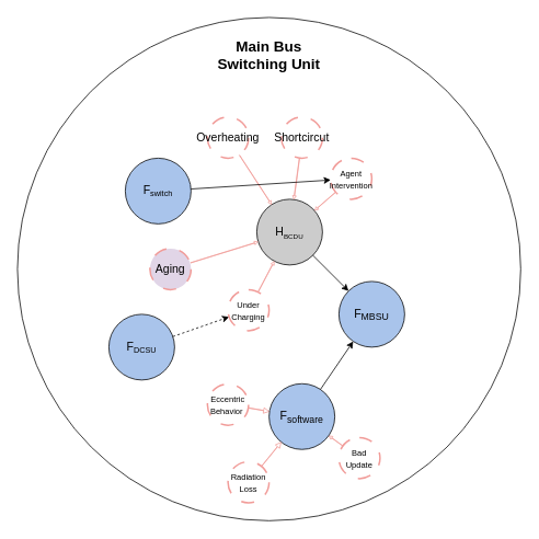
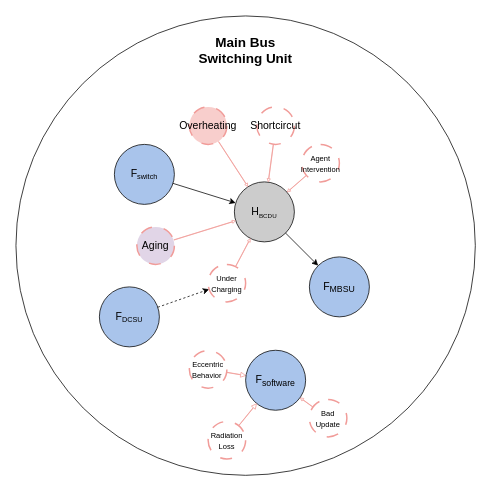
  <mxCell id="0" />
  <mxCell id="1" parent="0" />
  <mxCell id="2" value="" style="ellipse;whiteSpace=wrap;html=1;aspect=fixed;" vertex="1" parent="1"><mxGeometry x="20.75" y="20.75" width="612.5" height="612.5" as="geometry" /></mxCell>
  <mxCell id="3" value="&lt;span style=&quot;font-size: 14px;&quot;&gt;F&lt;/span&gt;&lt;span style=&quot;font-size: 11.667px;&quot;&gt;&lt;sub&gt;DCSU&lt;/sub&gt;&lt;/span&gt;" style="ellipse;whiteSpace=wrap;html=1;aspect=fixed;fillColor=#A9C4EB;" vertex="1" parent="1"><mxGeometry x="132" y="382" width="80" height="80" as="geometry" /></mxCell>
- <mxCell id="4" value="&lt;font style=&quot;font-size: 14px;&quot;&gt;Overheating&lt;/font&gt;" style="ellipse;whiteSpace=wrap;html=1;aspect=fixed;fillColor=#FFFFFF;strokeColor=#F19C99;strokeWidth=2;dashed=1;dashPattern=8 8;" vertex="1" parent="1"><mxGeometry x="252" y="142" width="50" height="50" as="geometry" /></mxCell>
+ <mxCell id="4" value="&lt;font style=&quot;font-size: 14px;&quot;&gt;Overheating&lt;/font&gt;" style="ellipse;whiteSpace=wrap;html=1;aspect=fixed;fillColor=#f8cecc;strokeColor=#F19C99;strokeWidth=2;dashed=1;dashPattern=8 8;" vertex="1" parent="1"><mxGeometry x="252" y="142" width="50" height="50" as="geometry" /></mxCell>
  <mxCell id="5" value="&lt;font style=&quot;font-size: 14px;&quot;&gt;H&lt;/font&gt;&lt;font size=&quot;1&quot; style=&quot;&quot;&gt;&lt;sub&gt;BCDU&lt;/sub&gt;&lt;/font&gt;" style="ellipse;whiteSpace=wrap;html=1;aspect=fixed;fillColor=#CCCCCC;" vertex="1" parent="1"><mxGeometry x="312" y="242" width="80" height="80" as="geometry" /></mxCell>
  <mxCell id="6" value="" style="shape=flexArrow;endArrow=classic;html=1;rounded=0;width=0.323;endSize=1.065;endWidth=2.981;strokeColor=#F19C99;" edge="1" parent="1" source="4" target="5"><mxGeometry width="50" height="50" relative="1" as="geometry"><mxPoint x="967.003" y="261.641" as="sourcePoint" /><mxPoint x="1013" y="255" as="targetPoint" /></mxGeometry></mxCell>
  <mxCell id="7" value="" style="shape=flexArrow;endArrow=classic;html=1;rounded=0;width=0.323;endSize=1.065;endWidth=2.981;strokeColor=#F19C99;" edge="1" parent="1" source="12" target="5"><mxGeometry width="50" height="50" relative="1" as="geometry"><mxPoint x="402" y="322" as="sourcePoint" /><mxPoint x="462" y="232" as="targetPoint" /></mxGeometry></mxCell>
  <mxCell id="8" value="&lt;font style=&quot;font-size: 14px;&quot;&gt;Shortcircut&lt;/font&gt;" style="ellipse;whiteSpace=wrap;html=1;aspect=fixed;fillColor=#FFFFFF;strokeColor=#F19C99;strokeWidth=2;dashed=1;dashPattern=8 8;" vertex="1" parent="1"><mxGeometry x="342" y="142" width="50" height="50" as="geometry" /></mxCell>
  <mxCell id="9" value="" style="shape=flexArrow;endArrow=classic;html=1;rounded=0;width=0.323;endSize=1.065;endWidth=2.981;strokeColor=#F19C99;" edge="1" parent="1" source="8" target="5"><mxGeometry width="50" height="50" relative="1" as="geometry"><mxPoint x="1099" y="176" as="sourcePoint" /><mxPoint x="1074" y="216" as="targetPoint" /></mxGeometry></mxCell>
  <mxCell id="10" value="&lt;font style=&quot;font-size: 10px;&quot;&gt;Agent Intervention&lt;/font&gt;" style="ellipse;whiteSpace=wrap;html=1;aspect=fixed;fillColor=#FFFFFF;strokeColor=#F19C99;strokeWidth=2;dashed=1;dashPattern=8 8;direction=north;" vertex="1" parent="1"><mxGeometry x="402" y="192" width="50" height="50" as="geometry" /></mxCell>
  <mxCell id="11" value="" style="shape=flexArrow;endArrow=classic;html=1;rounded=0;width=0.323;endSize=1.065;endWidth=2.981;strokeColor=#F19C99;" edge="1" parent="1" source="10" target="5"><mxGeometry width="50" height="50" relative="1" as="geometry"><mxPoint x="401" y="326" as="sourcePoint" /><mxPoint x="436" y="297" as="targetPoint" /></mxGeometry></mxCell>
  <mxCell id="12" value="&lt;font style=&quot;font-size: 14px;&quot;&gt;Aging&lt;/font&gt;" style="ellipse;whiteSpace=wrap;html=1;aspect=fixed;fillColor=#e1d5e7;strokeColor=#F19C99;strokeWidth=2;dashed=1;dashPattern=8 8;" vertex="1" parent="1"><mxGeometry x="182" y="302" width="50" height="50" as="geometry" /></mxCell>
  <mxCell id="13" value="" style="endArrow=classic;html=1;rounded=0;dashed=1;" edge="1" parent="1" source="3" target="14"><mxGeometry width="50" height="50" relative="1" as="geometry"><mxPoint x="236" y="411" as="sourcePoint" /><mxPoint x="392" y="352" as="targetPoint" /></mxGeometry></mxCell>
  <mxCell id="14" value="&lt;font style=&quot;font-size: 10px;&quot;&gt;Under Charging&lt;/font&gt;" style="ellipse;whiteSpace=wrap;html=1;aspect=fixed;fillColor=#FFFFFF;strokeColor=#F19C99;strokeWidth=2;dashed=1;dashPattern=8 8;direction=north;" vertex="1" parent="1"><mxGeometry x="277" y="352" width="50" height="50" as="geometry" /></mxCell>
  <mxCell id="15" value="" style="shape=flexArrow;endArrow=classic;html=1;rounded=0;width=0.323;endSize=1.065;endWidth=2.981;strokeColor=#F19C99;" edge="1" parent="1" source="14" target="5"><mxGeometry width="50" height="50" relative="1" as="geometry"><mxPoint x="942" y="308" as="sourcePoint" /><mxPoint x="1002" y="310" as="targetPoint" /></mxGeometry></mxCell>
  <mxCell id="16" value="" style="endArrow=classic;html=1;rounded=0;" edge="1" parent="1" source="5" target="17"><mxGeometry width="50" height="50" relative="1" as="geometry"><mxPoint x="392" y="372" as="sourcePoint" /><mxPoint x="438" y="378" as="targetPoint" /></mxGeometry></mxCell>
  <mxCell id="17" value="&lt;span style=&quot;font-size: 14px;&quot;&gt;F&lt;sub&gt;MBSU&lt;/sub&gt;&lt;/span&gt;" style="ellipse;whiteSpace=wrap;html=1;aspect=fixed;fillColor=#A9C4EB;" vertex="1" parent="1"><mxGeometry x="412" y="342" width="80" height="80" as="geometry" /></mxCell>
  <mxCell id="18" value="&lt;font size=&quot;1&quot;&gt;Eccentric Behavior&amp;nbsp;&lt;/font&gt;" style="ellipse;whiteSpace=wrap;html=1;aspect=fixed;fillColor=#FFFFFF;strokeColor=#F19C99;strokeWidth=2;dashed=1;dashPattern=8 8;" vertex="1" parent="1"><mxGeometry x="252" y="467" width="50" height="50" as="geometry" /></mxCell>
  <mxCell id="19" value="" style="shape=flexArrow;endArrow=classic;html=1;rounded=0;width=0.323;endSize=1.065;endWidth=2.981;strokeColor=#F19C99;" edge="1" parent="1" source="24" target="21"><mxGeometry width="50" height="50" relative="1" as="geometry"><mxPoint x="272" y="595.5" as="sourcePoint" /><mxPoint x="138" y="318.5" as="targetPoint" /></mxGeometry></mxCell>
  <mxCell id="20" value="" style="shape=flexArrow;endArrow=classic;html=1;rounded=0;width=0.323;endSize=1.88;endWidth=5.342;strokeColor=#F19C99;" edge="1" parent="1" source="18" target="21"><mxGeometry width="50" height="50" relative="1" as="geometry"><mxPoint x="-79" y="365.5" as="sourcePoint" /><mxPoint x="175" y="339.5" as="targetPoint" /></mxGeometry></mxCell>
  <mxCell id="21" value="&lt;span style=&quot;font-size: 14px;&quot;&gt;F&lt;sub&gt;software&lt;/sub&gt;&lt;/span&gt;" style="ellipse;whiteSpace=wrap;html=1;aspect=fixed;fillColor=#A9C4EB;" vertex="1" parent="1"><mxGeometry x="327" y="466.5" width="80" height="80" as="geometry" /></mxCell>
  <mxCell id="22" value="&lt;font size=&quot;1&quot;&gt;Radiation Loss&lt;/font&gt;" style="ellipse;whiteSpace=wrap;html=1;aspect=fixed;fillColor=#FFFFFF;strokeColor=#F19C99;strokeWidth=2;dashed=1;dashPattern=8 8;" vertex="1" parent="1"><mxGeometry x="277" y="561.5" width="50" height="50" as="geometry" /></mxCell>
  <mxCell id="23" value="" style="shape=flexArrow;endArrow=classic;html=1;rounded=0;width=0.323;endSize=1.88;endWidth=5.342;strokeColor=#F19C99;" edge="1" parent="1" source="22" target="21"><mxGeometry width="50" height="50" relative="1" as="geometry"><mxPoint x="364" y="605.5" as="sourcePoint" /><mxPoint x="345" y="575.5" as="targetPoint" /></mxGeometry></mxCell>
  <mxCell id="24" value="&lt;font style=&quot;font-size: 10px;&quot;&gt;Bad Update&lt;/font&gt;" style="ellipse;whiteSpace=wrap;html=1;aspect=fixed;fillColor=#FFFFFF;strokeColor=#F19C99;strokeWidth=2;dashed=1;dashPattern=8 8;direction=north;" vertex="1" parent="1"><mxGeometry x="412" y="532" width="50" height="50" as="geometry" /></mxCell>
- <mxCell id="25" value="" style="endArrow=classic;html=1;rounded=0;" edge="1" parent="1" source="21" target="17"><mxGeometry width="50" height="50" relative="1" as="geometry"><mxPoint x="442" y="512" as="sourcePoint" /><mxPoint x="492" y="462" as="targetPoint" /></mxGeometry></mxCell>
  <mxCell id="26" value="&lt;span style=&quot;font-size: 14px;&quot;&gt;F&lt;/span&gt;&lt;span style=&quot;font-size: 11.667px;&quot;&gt;&lt;sub&gt;switch&lt;/sub&gt;&lt;/span&gt;" style="ellipse;whiteSpace=wrap;html=1;aspect=fixed;fillColor=#A9C4EB;" vertex="1" parent="1"><mxGeometry x="152" y="192" width="80" height="80" as="geometry" /></mxCell>
- <mxCell id="27" value="" style="endArrow=classic;html=1;rounded=0;" edge="1" parent="1" source="26" target="10"><mxGeometry width="50" height="50" relative="1" as="geometry"><mxPoint x="262" y="282" as="sourcePoint" /><mxPoint x="312" y="232" as="targetPoint" /></mxGeometry></mxCell>
+ <mxCell id="27" value="" style="endArrow=classic;html=1;rounded=0;" edge="1" parent="1" source="26" target="5"><mxGeometry width="50" height="50" relative="1" as="geometry"><mxPoint x="262" y="282" as="sourcePoint" /><mxPoint x="312" y="232" as="targetPoint" /></mxGeometry></mxCell>
  <mxCell id="28" value="&lt;b&gt;&lt;font style=&quot;font-size: 18px;&quot;&gt;Main Bus Switching Unit&lt;/font&gt;&lt;/b&gt;" style="text;html=1;strokeColor=none;fillColor=none;align=center;verticalAlign=middle;whiteSpace=wrap;rounded=0;" vertex="1" parent="1"><mxGeometry x="252" y="52" width="150" height="30" as="geometry" /></mxCell>
